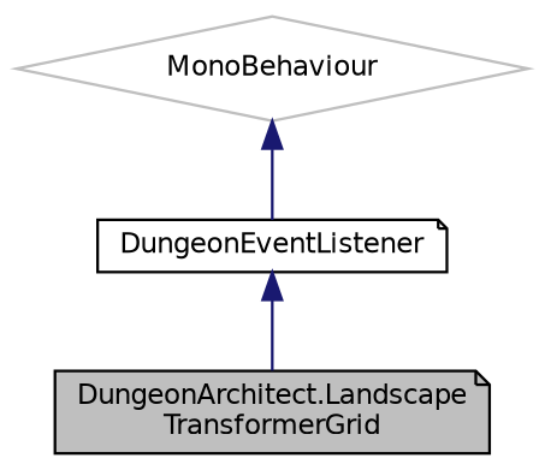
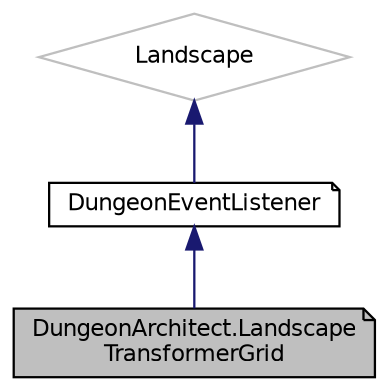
  digraph {
    node [color=black fillcolor=white fontname=Helvetica fontsize=10 shape=note style=filled]
    edge [color=midnightblue dir=back fontname=Helvetica fontsize=10 labelfontname=Helvetica labelfontsize=10 style=solid]
    n1 [fillcolor=grey75 fontcolor=black height=0.2 label="DungeonArchitect.Landscape\lTransformerGrid" width=0.4]
    n2 [height=0.2 label=DungeonEventListener width=0.4]
-   n3 [color=grey75 height=0.2 label=MonoBehaviour shape=diamond width=0.4]
+   n3 [color=grey75 height=0.2 label=Landscape shape=diamond width=0.4]
    n2 -> n1
    n3 -> n2
  }
